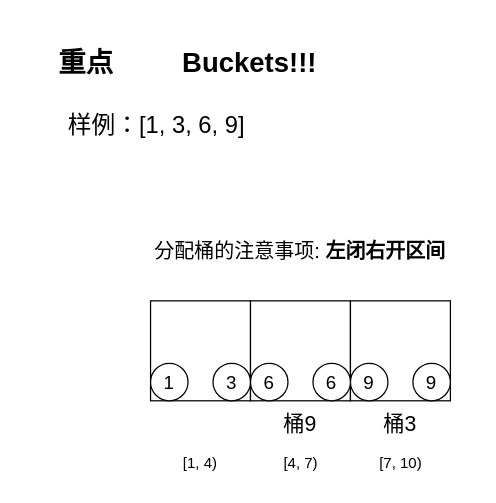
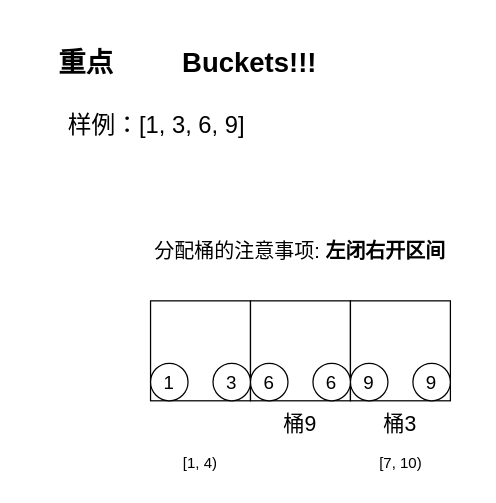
  <mxCell id="0" />
  <mxCell id="1" parent="0" />
  <mxCell id="2" value="" style="whiteSpace=wrap;html=1;aspect=fixed;" vertex="1" parent="1"><mxGeometry x="120" y="240" width="80" height="80" as="geometry" /></mxCell>
  <mxCell id="3" value="" style="whiteSpace=wrap;html=1;aspect=fixed;" vertex="1" parent="1"><mxGeometry x="200" y="240" width="80" height="80" as="geometry" /></mxCell>
  <mxCell id="4" value="" style="whiteSpace=wrap;html=1;aspect=fixed;" vertex="1" parent="1"><mxGeometry x="280" y="240" width="80" height="80" as="geometry" /></mxCell>
  <mxCell id="5" value="&lt;h4&gt;&lt;b&gt;&lt;font style=&quot;font-size: 22px&quot;&gt;重点&amp;nbsp; &amp;nbsp; &amp;nbsp; &amp;nbsp; &amp;nbsp;Buckets!!!&lt;/font&gt;&lt;/b&gt;&lt;/h4&gt;" style="text;html=1;strokeColor=none;fillColor=none;align=center;verticalAlign=middle;whiteSpace=wrap;rounded=0;" vertex="1" parent="1"><mxGeometry x="30" y="20" width="240" height="60" as="geometry" /></mxCell>
  <mxCell id="6" value="&lt;font style=&quot;font-size: 17px&quot;&gt;桶9&lt;/font&gt;" style="text;html=1;strokeColor=none;fillColor=none;align=center;verticalAlign=middle;whiteSpace=wrap;rounded=0;" vertex="1" parent="1"><mxGeometry x="220" y="330" width="40" height="20" as="geometry" /></mxCell>
  <mxCell id="7" value="&lt;font style=&quot;font-size: 17px&quot;&gt;桶3&lt;/font&gt;" style="text;html=1;strokeColor=none;fillColor=none;align=center;verticalAlign=middle;whiteSpace=wrap;rounded=0;" vertex="1" parent="1"><mxGeometry x="300" y="330" width="40" height="20" as="geometry" /></mxCell>
  <mxCell id="8" value="&lt;font style=&quot;font-size: 15px&quot;&gt;9&lt;/font&gt;" style="ellipse;whiteSpace=wrap;html=1;aspect=fixed;" vertex="1" parent="1"><mxGeometry x="280" y="290" width="30" height="30" as="geometry" /></mxCell>
  <mxCell id="9" value="[1, 4)" style="text;html=1;strokeColor=none;fillColor=none;align=center;verticalAlign=middle;whiteSpace=wrap;rounded=0;" vertex="1" parent="1"><mxGeometry x="140" y="360" width="40" height="20" as="geometry" /></mxCell>
- <mxCell id="10" value="[4, 7)" style="text;html=1;align=center;verticalAlign=middle;resizable=0;points=[];autosize=1;" vertex="1" parent="1"><mxGeometry x="220" y="360" width="40" height="20" as="geometry" /></mxCell>
  <mxCell id="11" value="[7, 10)" style="text;html=1;align=center;verticalAlign=middle;resizable=0;points=[];autosize=1;" vertex="1" parent="1"><mxGeometry x="295" y="360" width="50" height="20" as="geometry" /></mxCell>
  <mxCell id="12" value="&lt;font style=&quot;font-size: 19px&quot;&gt;样例：[1, 3, 6, 9]&lt;/font&gt;" style="text;html=1;strokeColor=none;fillColor=none;align=center;verticalAlign=middle;whiteSpace=wrap;rounded=0;" vertex="1" parent="1"><mxGeometry x="20" y="90" width="210" height="20" as="geometry" /></mxCell>
  <mxCell id="13" value="&lt;font style=&quot;font-size: 15px&quot;&gt;1&lt;/font&gt;" style="ellipse;whiteSpace=wrap;html=1;aspect=fixed;" vertex="1" parent="1"><mxGeometry x="120" y="290" width="30" height="30" as="geometry" /></mxCell>
  <mxCell id="14" value="&lt;font style=&quot;font-size: 15px&quot;&gt;3&lt;/font&gt;" style="ellipse;whiteSpace=wrap;html=1;aspect=fixed;" vertex="1" parent="1"><mxGeometry x="170" y="290" width="30" height="30" as="geometry" /></mxCell>
  <mxCell id="15" value="&lt;font style=&quot;font-size: 15px&quot;&gt;6&lt;/font&gt;" style="ellipse;whiteSpace=wrap;html=1;aspect=fixed;" vertex="1" parent="1"><mxGeometry x="200" y="290" width="30" height="30" as="geometry" /></mxCell>
  <mxCell id="16" value="&lt;font style=&quot;font-size: 15px&quot;&gt;6&lt;/font&gt;" style="ellipse;whiteSpace=wrap;html=1;aspect=fixed;" vertex="1" parent="1"><mxGeometry x="250" y="290" width="30" height="30" as="geometry" /></mxCell>
  <mxCell id="17" value="&lt;font style=&quot;font-size: 15px&quot;&gt;9&lt;/font&gt;" style="ellipse;whiteSpace=wrap;html=1;aspect=fixed;" vertex="1" parent="1"><mxGeometry x="330" y="290" width="30" height="30" as="geometry" /></mxCell>
  <mxCell id="18" value="&lt;font style=&quot;font-size: 16px&quot;&gt;分配桶的注意事项:&lt;b&gt; 左闭右开区间&lt;/b&gt;&lt;/font&gt;" style="text;html=1;strokeColor=none;fillColor=none;align=center;verticalAlign=middle;whiteSpace=wrap;rounded=0;" vertex="1" parent="1"><mxGeometry x="105" y="160" width="270" height="80" as="geometry" /></mxCell>
